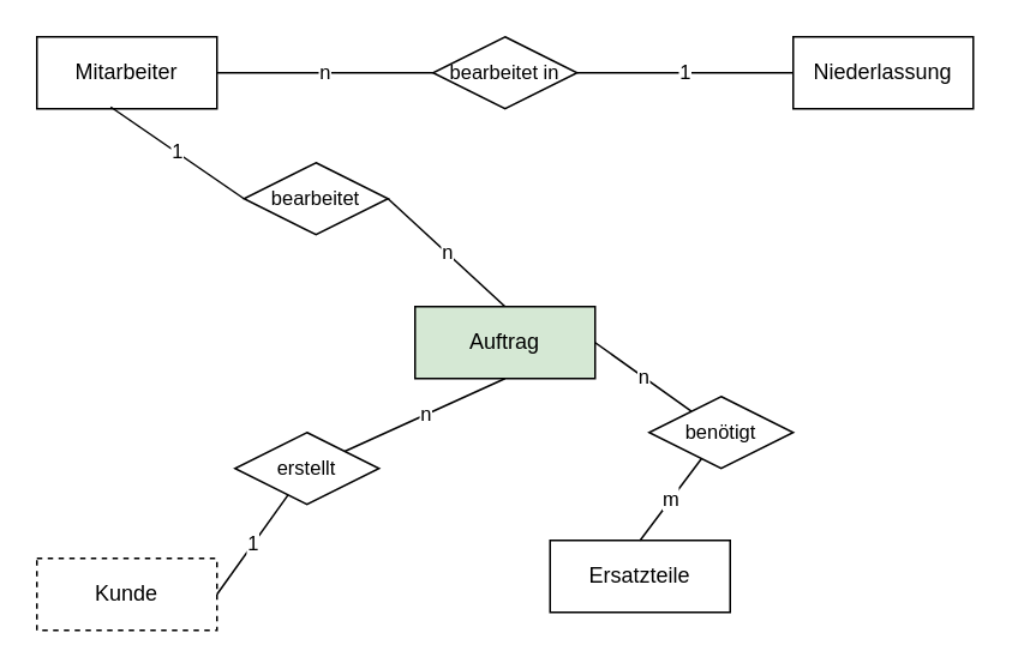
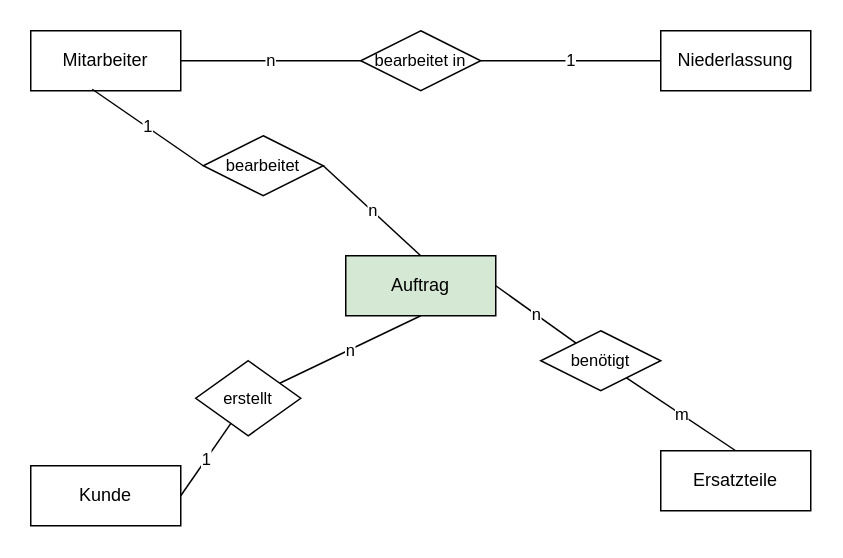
  <mxCell id="0" />
  <mxCell id="1" parent="0" />
- <mxCell id="2" value="Kunde" style="whiteSpace=wrap;html=1;align=center;dashed=1;" vertex="1" parent="1"><mxGeometry x="20" y="310" width="100" height="40" as="geometry" /></mxCell>
+ <mxCell id="2" value="Kunde" style="whiteSpace=wrap;html=1;align=center;" vertex="1" parent="1"><mxGeometry x="20" y="310" width="100" height="40" as="geometry" /></mxCell>
  <mxCell id="3" value="Mitarbeiter" style="whiteSpace=wrap;html=1;align=center;" vertex="1" parent="1"><mxGeometry x="20" y="20" width="100" height="40" as="geometry" /></mxCell>
  <mxCell id="4" value="n" style="edgeStyle=none;shape=connector;rounded=0;orthogonalLoop=1;jettySize=auto;html=1;exitX=0.5;exitY=0;exitDx=0;exitDy=0;entryX=1;entryY=0.5;entryDx=0;entryDy=0;labelBackgroundColor=default;strokeColor=default;fontFamily=Helvetica;fontSize=11;fontColor=default;endArrow=none;endFill=0;" edge="1" parent="1" source="5" target="9"><mxGeometry relative="1" as="geometry" /></mxCell>
  <mxCell id="5" value="Auftrag" style="whiteSpace=wrap;html=1;align=center;fillColor=#d5e8d4;" vertex="1" parent="1"><mxGeometry x="230" y="170" width="100" height="40" as="geometry" /></mxCell>
- <mxCell id="6" value="Ersatzteile" style="whiteSpace=wrap;html=1;align=center;" vertex="1" parent="1"><mxGeometry x="305" y="300" width="100" height="40" as="geometry" /></mxCell>
+ <mxCell id="6" value="Ersatzteile" style="whiteSpace=wrap;html=1;align=center;" vertex="1" parent="1"><mxGeometry x="440" y="300" width="100" height="40" as="geometry" /></mxCell>
  <mxCell id="7" value="Niederlassung" style="whiteSpace=wrap;html=1;align=center;" vertex="1" parent="1"><mxGeometry x="440" y="20" width="100" height="40" as="geometry" /></mxCell>
  <mxCell id="8" value="1" style="edgeStyle=none;shape=connector;rounded=0;orthogonalLoop=1;jettySize=auto;html=1;exitX=0;exitY=0.5;exitDx=0;exitDy=0;entryX=0.41;entryY=0.975;entryDx=0;entryDy=0;entryPerimeter=0;labelBackgroundColor=default;strokeColor=default;fontFamily=Helvetica;fontSize=11;fontColor=default;endArrow=none;endFill=0;" edge="1" parent="1" source="9" target="3"><mxGeometry relative="1" as="geometry" /></mxCell>
  <mxCell id="9" value="bearbeitet" style="shape=rhombus;perimeter=rhombusPerimeter;whiteSpace=wrap;html=1;align=center;fontFamily=Helvetica;fontSize=11;fontColor=default;" vertex="1" parent="1"><mxGeometry x="135" y="90" width="80" height="40" as="geometry" /></mxCell>
  <mxCell id="10" value="n" style="edgeStyle=none;shape=connector;rounded=0;orthogonalLoop=1;jettySize=auto;html=1;entryX=0.5;entryY=1;entryDx=0;entryDy=0;labelBackgroundColor=default;strokeColor=default;fontFamily=Helvetica;fontSize=11;fontColor=default;endArrow=none;endFill=0;" edge="1" parent="1" source="12" target="5"><mxGeometry relative="1" as="geometry" /></mxCell>
  <mxCell id="11" value="1" style="edgeStyle=none;shape=connector;rounded=0;orthogonalLoop=1;jettySize=auto;html=1;entryX=1;entryY=0.5;entryDx=0;entryDy=0;labelBackgroundColor=default;strokeColor=default;fontFamily=Helvetica;fontSize=11;fontColor=default;endArrow=none;endFill=0;" edge="1" parent="1" source="12" target="2"><mxGeometry relative="1" as="geometry" /></mxCell>
- <mxCell id="12" value="erstellt" style="shape=rhombus;perimeter=rhombusPerimeter;whiteSpace=wrap;html=1;align=center;fontFamily=Helvetica;fontSize=11;fontColor=default;" vertex="1" parent="1"><mxGeometry x="130" y="240" width="80" height="40" as="geometry" /></mxCell>
+ <mxCell id="12" value="erstellt" style="shape=rhombus;perimeter=rhombusPerimeter;whiteSpace=wrap;html=1;align=center;fontFamily=Helvetica;fontSize=11;fontColor=default;" vertex="1" parent="1"><mxGeometry x="130" y="240" width="70" height="50" as="geometry" /></mxCell>
  <mxCell id="13" value="m" style="edgeStyle=none;shape=connector;rounded=0;orthogonalLoop=1;jettySize=auto;html=1;entryX=0.5;entryY=0;entryDx=0;entryDy=0;labelBackgroundColor=default;strokeColor=default;fontFamily=Helvetica;fontSize=11;fontColor=default;endArrow=none;endFill=0;" edge="1" parent="1" source="15" target="6"><mxGeometry relative="1" as="geometry" /></mxCell>
  <mxCell id="14" value="n" style="edgeStyle=none;shape=connector;rounded=0;orthogonalLoop=1;jettySize=auto;html=1;entryX=1;entryY=0.5;entryDx=0;entryDy=0;labelBackgroundColor=default;strokeColor=default;fontFamily=Helvetica;fontSize=11;fontColor=default;endArrow=none;endFill=0;" edge="1" parent="1" source="15" target="5"><mxGeometry relative="1" as="geometry" /></mxCell>
  <mxCell id="15" value="benötigt" style="shape=rhombus;perimeter=rhombusPerimeter;whiteSpace=wrap;html=1;align=center;fontFamily=Helvetica;fontSize=11;fontColor=default;" vertex="1" parent="1"><mxGeometry x="360" y="220" width="80" height="40" as="geometry" /></mxCell>
  <mxCell id="16" value="1" style="edgeStyle=none;shape=connector;rounded=0;orthogonalLoop=1;jettySize=auto;html=1;entryX=0;entryY=0.5;entryDx=0;entryDy=0;labelBackgroundColor=default;strokeColor=default;fontFamily=Helvetica;fontSize=11;fontColor=default;endArrow=none;endFill=0;" edge="1" parent="1" source="18" target="7"><mxGeometry relative="1" as="geometry" /></mxCell>
  <mxCell id="17" value="n" style="edgeStyle=none;shape=connector;rounded=0;orthogonalLoop=1;jettySize=auto;html=1;entryX=1;entryY=0.5;entryDx=0;entryDy=0;labelBackgroundColor=default;strokeColor=default;fontFamily=Helvetica;fontSize=11;fontColor=default;endArrow=none;endFill=0;" edge="1" parent="1" source="18" target="3"><mxGeometry relative="1" as="geometry" /></mxCell>
  <mxCell id="18" value="bearbeitet in" style="shape=rhombus;perimeter=rhombusPerimeter;whiteSpace=wrap;html=1;align=center;fontFamily=Helvetica;fontSize=11;fontColor=default;" vertex="1" parent="1"><mxGeometry x="240" y="20" width="80" height="40" as="geometry" /></mxCell>
